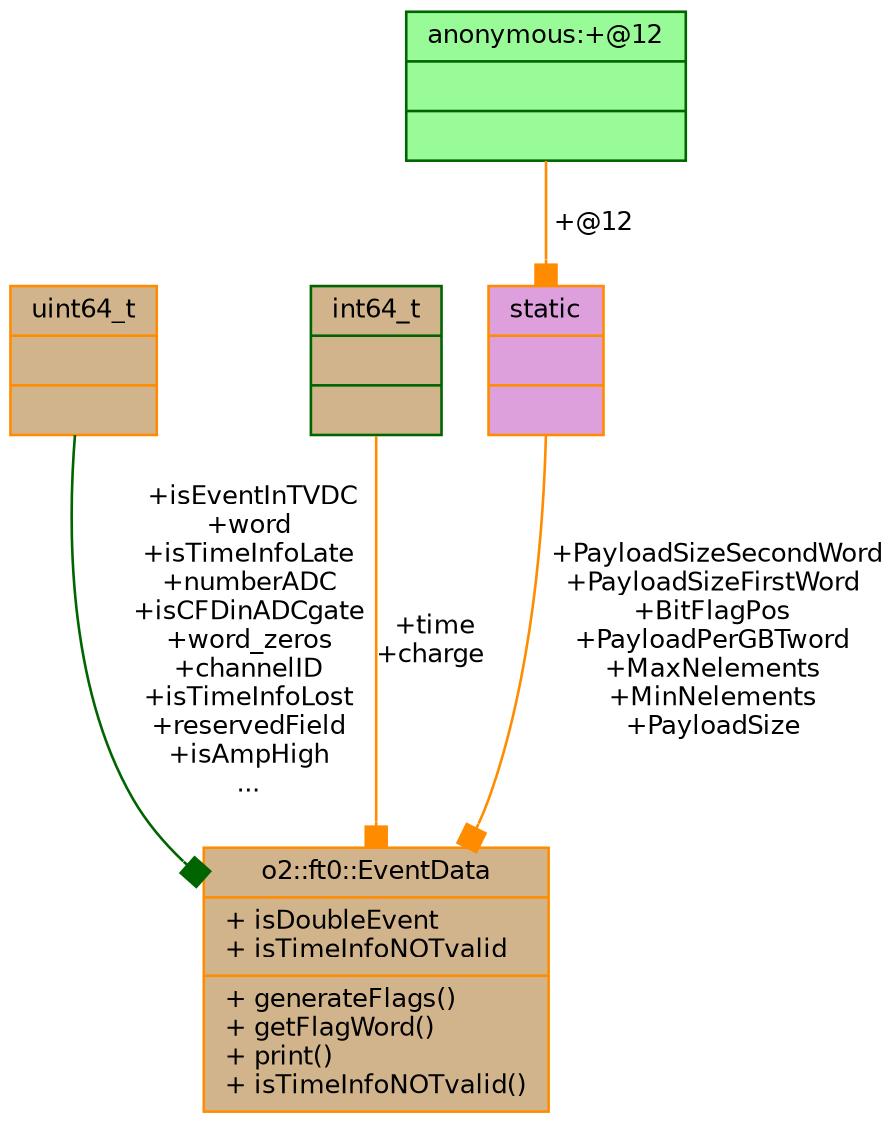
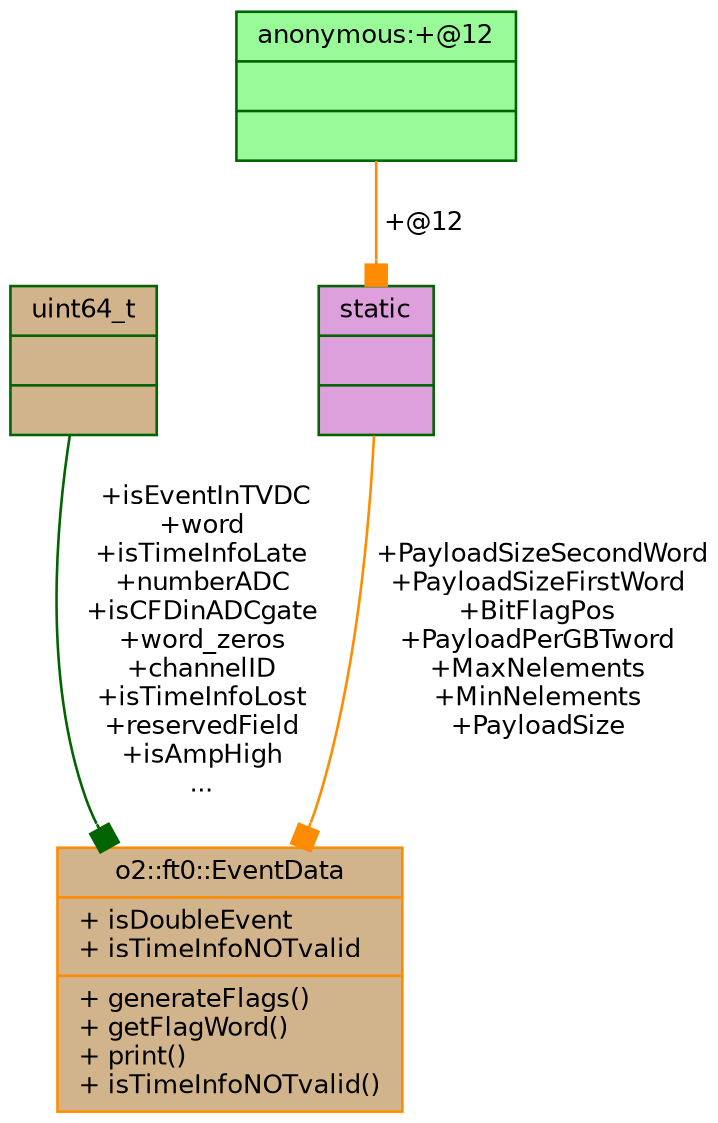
  digraph {
    node [color=darkgreen fillcolor=tan fontname=Helvetica fontsize=10 shape=record style=filled]
    edge [arrowhead=box color=darkorange fontname=Helvetica fontsize=10 labelfontname=Helvetica labelfontsize=10 style=solid]
    n1 [color=darkorange fontcolor=black height=0.2 label="{o2::ft0::EventData\n|+ isDoubleEvent\l+ isTimeInfoNOTvalid\l|+ generateFlags()\l+ getFlagWord()\l+ print()\l+ isTimeInfoNOTvalid()\l}" width=0.4]
-   n2 [color=darkorange height=0.2 label="{uint64_t\n||}" width=0.4]
-   n3 [height=0.2 label="{int64_t\n||}" width=0.4]
-   n4 [color=darkorange fillcolor=plum height=0.2 label="{static\n||}" width=0.4]
+   n2 [height=0.2 label="{uint64_t\n||}" width=0.4]
+   n4 [fillcolor=plum height=0.2 label="{static\n||}" width=0.4]
    n5 [fillcolor=palegreen height=0.2 label="{anonymous:+@12\n||}" width=0.4]
    n2 -> n1 [color=darkgreen label=" +isEventInTVDC\n+word\n+isTimeInfoLate\n+numberADC\n+isCFDinADCgate\n+word_zeros\n+channelID\n+isTimeInfoLost\n+reservedField\n+isAmpHigh\n..."]
-   n3 -> n1 [label=" +time\n+charge"]
    n4 -> n1 [label=" +PayloadSizeSecondWord\n+PayloadSizeFirstWord\n+BitFlagPos\n+PayloadPerGBTword\n+MaxNelements\n+MinNelements\n+PayloadSize"]
    n5 -> n4 [label=" +@12"]
  }
